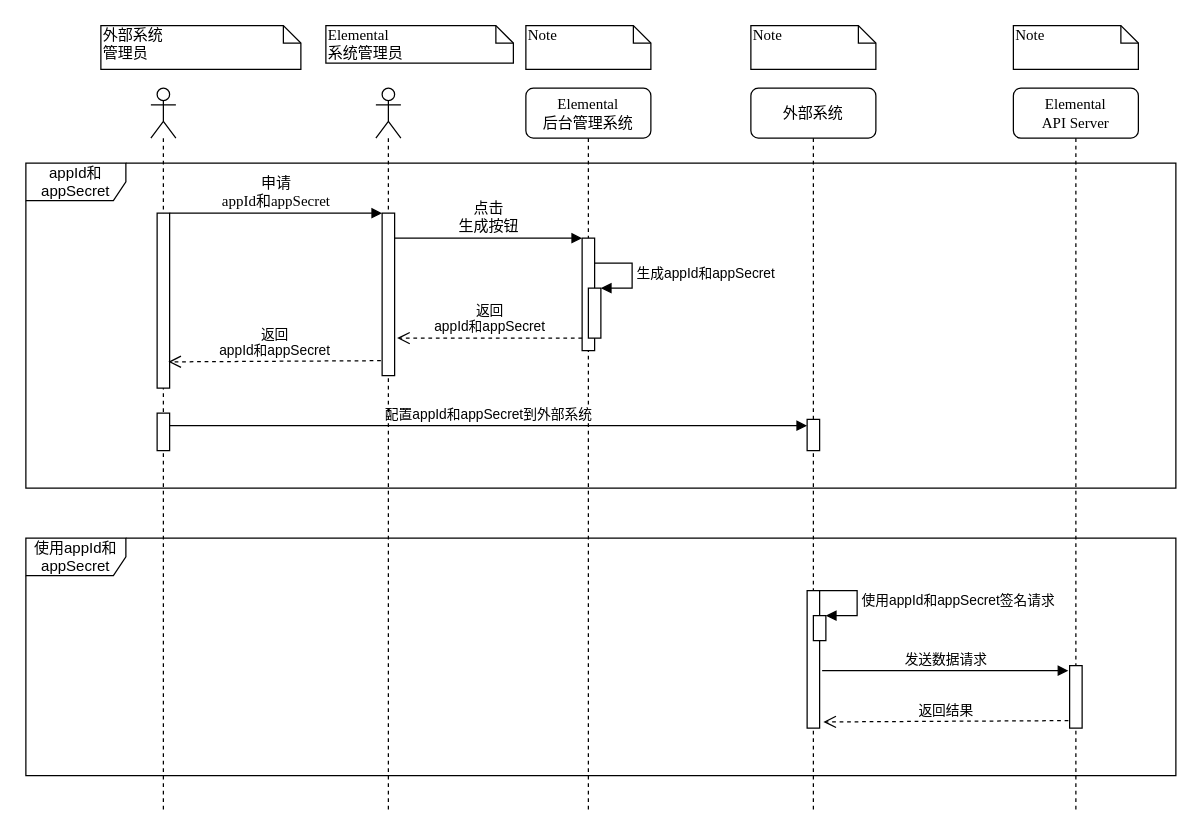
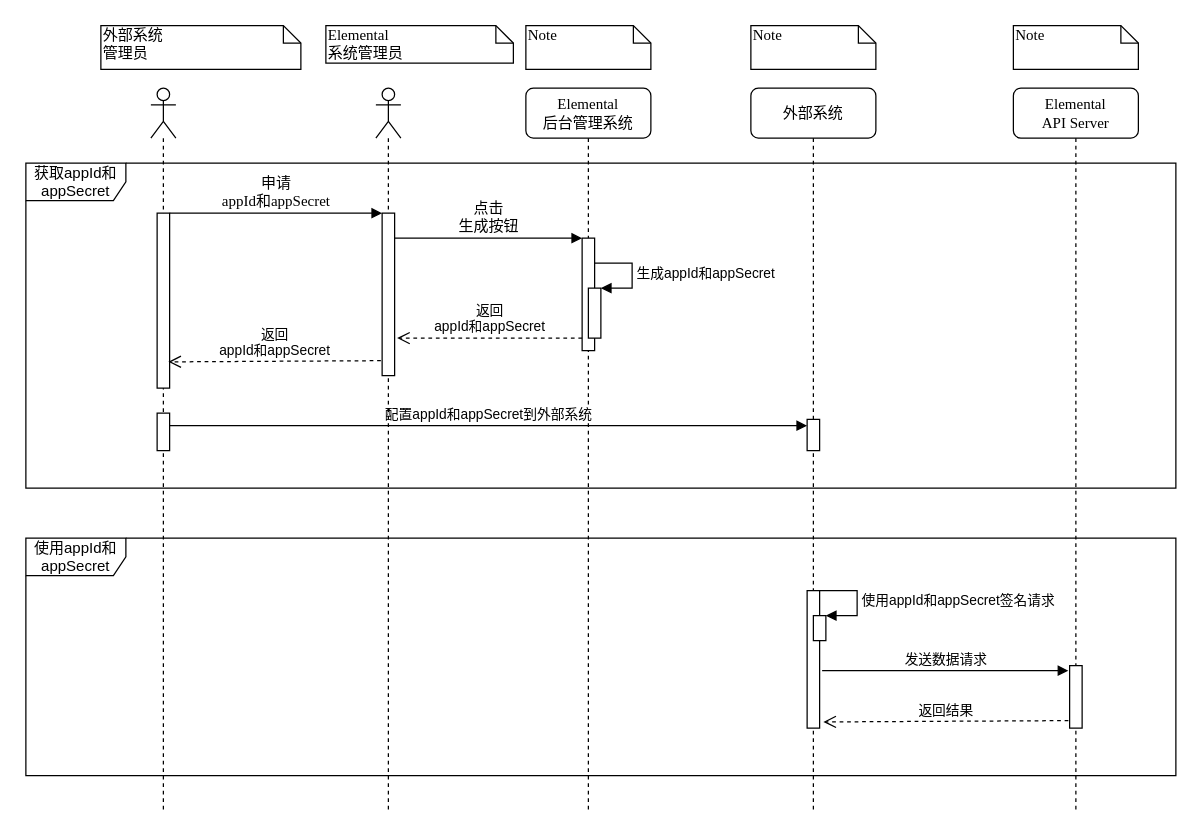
  <mxCell id="0" />
  <mxCell id="1" parent="0" />
  <mxCell id="2" value="&lt;span&gt;Elemental&lt;/span&gt;&lt;br&gt;&lt;span&gt;后台管理系统&lt;/span&gt;" style="shape=umlLifeline;perimeter=lifelinePerimeter;whiteSpace=wrap;html=1;container=1;collapsible=0;recursiveResize=0;outlineConnect=0;rounded=1;shadow=0;comic=0;labelBackgroundColor=none;strokeWidth=1;fontFamily=Verdana;fontSize=12;align=center;" parent="1" vertex="1"><mxGeometry x="420" y="70" width="100" height="580" as="geometry" /></mxCell>
  <mxCell id="3" value="" style="html=1;points=[];perimeter=orthogonalPerimeter;rounded=0;shadow=0;comic=0;labelBackgroundColor=none;strokeWidth=1;fontFamily=Verdana;fontSize=12;align=center;" parent="2" vertex="1"><mxGeometry x="45" y="120" width="10" height="90" as="geometry" /></mxCell>
  <mxCell id="4" value="" style="html=1;points=[];perimeter=orthogonalPerimeter;" vertex="1" parent="2"><mxGeometry x="50" y="160" width="10" height="40" as="geometry" /></mxCell>
  <mxCell id="5" value="生成appId和appSecret" style="edgeStyle=orthogonalEdgeStyle;html=1;align=left;spacingLeft=2;endArrow=block;rounded=0;entryX=1;entryY=0;" edge="1" target="4" parent="2"><mxGeometry relative="1" as="geometry"><mxPoint x="55" y="140" as="sourcePoint" /><Array as="points"><mxPoint x="85" y="140" /></Array></mxGeometry></mxCell>
  <mxCell id="6" value="返回&lt;br&gt;appId和appSecret" style="html=1;verticalAlign=bottom;endArrow=open;dashed=1;endSize=8;rounded=0;entryX=1.2;entryY=0.769;entryDx=0;entryDy=0;entryPerimeter=0;" edge="1" parent="2" target="24"><mxGeometry relative="1" as="geometry"><mxPoint x="45" y="200" as="sourcePoint" /><mxPoint x="-35" y="200" as="targetPoint" /></mxGeometry></mxCell>
  <mxCell id="7" value="&lt;span&gt;外部系统&lt;/span&gt;" style="shape=umlLifeline;perimeter=lifelinePerimeter;whiteSpace=wrap;html=1;container=1;collapsible=0;recursiveResize=0;outlineConnect=0;rounded=1;shadow=0;comic=0;labelBackgroundColor=none;strokeWidth=1;fontFamily=Verdana;fontSize=12;align=center;" parent="1" vertex="1"><mxGeometry x="600" y="70" width="100" height="580" as="geometry" /></mxCell>
  <mxCell id="8" value="" style="html=1;points=[];perimeter=orthogonalPerimeter;" vertex="1" parent="7"><mxGeometry x="45" y="265" width="10" height="25" as="geometry" /></mxCell>
  <mxCell id="9" value="配置appId和appSecret到外部系统" style="html=1;verticalAlign=bottom;endArrow=block;rounded=0;exitX=1;exitY=0.333;exitDx=0;exitDy=0;exitPerimeter=0;" edge="1" parent="7" source="22"><mxGeometry width="80" relative="1" as="geometry"><mxPoint x="-450" y="270" as="sourcePoint" /><mxPoint x="45" y="270" as="targetPoint" /></mxGeometry></mxCell>
  <mxCell id="10" value="&lt;span&gt;Elemental&lt;/span&gt;&lt;br&gt;&lt;span&gt;API Server&lt;/span&gt;" style="shape=umlLifeline;perimeter=lifelinePerimeter;whiteSpace=wrap;html=1;container=1;collapsible=0;recursiveResize=0;outlineConnect=0;rounded=1;shadow=0;comic=0;labelBackgroundColor=none;strokeWidth=1;fontFamily=Verdana;fontSize=12;align=center;" parent="1" vertex="1"><mxGeometry x="810" y="70" width="100" height="580" as="geometry" /></mxCell>
  <mxCell id="11" value="" style="html=1;points=[];perimeter=orthogonalPerimeter;" vertex="1" parent="10"><mxGeometry x="45" y="462" width="10" height="50" as="geometry" /></mxCell>
  <mxCell id="12" value="" style="html=1;points=[];perimeter=orthogonalPerimeter;rounded=0;shadow=0;comic=0;labelBackgroundColor=none;strokeWidth=1;fontFamily=Verdana;fontSize=12;align=center;" parent="1" vertex="1"><mxGeometry x="645" y="472" width="10" height="110" as="geometry" /></mxCell>
  <mxCell id="13" value="申请&lt;br&gt;appId和appSecret" style="html=1;verticalAlign=bottom;endArrow=block;entryX=0;entryY=0;labelBackgroundColor=none;fontFamily=Verdana;fontSize=12;edgeStyle=elbowEdgeStyle;elbow=vertical;" parent="1" edge="1"><mxGeometry relative="1" as="geometry"><mxPoint x="135" y="170" as="sourcePoint" /><mxPoint x="305" y="170" as="targetPoint" /></mxGeometry></mxCell>
  <mxCell id="14" value="点击&lt;br&gt;生成按钮" style="html=1;verticalAlign=bottom;endArrow=block;entryX=0;entryY=0;labelBackgroundColor=none;fontFamily=Verdana;fontSize=12;edgeStyle=elbowEdgeStyle;elbow=vertical;" parent="1" target="3" edge="1"><mxGeometry relative="1" as="geometry"><mxPoint x="315" y="190" as="sourcePoint" /></mxGeometry></mxCell>
  <mxCell id="15" value="&lt;span style=&quot;font-family: &amp;#34;helvetica&amp;#34; ; text-align: center&quot;&gt;外部系统&lt;br&gt;管理员&lt;/span&gt;" style="shape=note;whiteSpace=wrap;html=1;size=14;verticalAlign=top;align=left;spacingTop=-6;rounded=0;shadow=0;comic=0;labelBackgroundColor=none;strokeWidth=1;fontFamily=Verdana;fontSize=12" parent="1" vertex="1"><mxGeometry x="80" y="20" width="160" height="35" as="geometry" /></mxCell>
  <mxCell id="16" value="&lt;span style=&quot;text-align: center&quot;&gt;Elemental&lt;/span&gt;&lt;br style=&quot;text-align: center&quot;&gt;&lt;span style=&quot;text-align: center&quot;&gt;系统管理员&lt;/span&gt;" style="shape=note;whiteSpace=wrap;html=1;size=14;verticalAlign=top;align=left;spacingTop=-6;rounded=0;shadow=0;comic=0;labelBackgroundColor=none;strokeWidth=1;fontFamily=Verdana;fontSize=12" parent="1" vertex="1"><mxGeometry x="260" y="20" width="150" height="30" as="geometry" /></mxCell>
  <mxCell id="17" value="Note" style="shape=note;whiteSpace=wrap;html=1;size=14;verticalAlign=top;align=left;spacingTop=-6;rounded=0;shadow=0;comic=0;labelBackgroundColor=none;strokeWidth=1;fontFamily=Verdana;fontSize=12" parent="1" vertex="1"><mxGeometry x="420" y="20" width="100" height="35" as="geometry" /></mxCell>
  <mxCell id="18" value="Note" style="shape=note;whiteSpace=wrap;html=1;size=14;verticalAlign=top;align=left;spacingTop=-6;rounded=0;shadow=0;comic=0;labelBackgroundColor=none;strokeWidth=1;fontFamily=Verdana;fontSize=12" parent="1" vertex="1"><mxGeometry x="600" y="20" width="100" height="35" as="geometry" /></mxCell>
  <mxCell id="19" value="Note" style="shape=note;whiteSpace=wrap;html=1;size=14;verticalAlign=top;align=left;spacingTop=-6;rounded=0;shadow=0;comic=0;labelBackgroundColor=none;strokeWidth=1;fontFamily=Verdana;fontSize=12" parent="1" vertex="1"><mxGeometry x="810" y="20" width="100" height="35" as="geometry" /></mxCell>
  <mxCell id="20" value="" style="shape=umlLifeline;participant=umlActor;perimeter=lifelinePerimeter;whiteSpace=wrap;html=1;container=1;collapsible=0;recursiveResize=0;verticalAlign=top;spacingTop=36;outlineConnect=0;" vertex="1" parent="1"><mxGeometry x="120" y="70" width="20" height="580" as="geometry" /></mxCell>
  <mxCell id="21" value="" style="html=1;points=[];perimeter=orthogonalPerimeter;" vertex="1" parent="20"><mxGeometry x="5" y="100" width="10" height="140" as="geometry" /></mxCell>
  <mxCell id="22" value="" style="html=1;points=[];perimeter=orthogonalPerimeter;" vertex="1" parent="20"><mxGeometry x="5" y="260" width="10" height="30" as="geometry" /></mxCell>
  <mxCell id="23" value="" style="shape=umlLifeline;participant=umlActor;perimeter=lifelinePerimeter;whiteSpace=wrap;html=1;container=1;collapsible=0;recursiveResize=0;verticalAlign=top;spacingTop=36;outlineConnect=0;" vertex="1" parent="1"><mxGeometry x="300" y="70" width="20" height="580" as="geometry" /></mxCell>
  <mxCell id="24" value="" style="html=1;points=[];perimeter=orthogonalPerimeter;" vertex="1" parent="23"><mxGeometry x="5" y="100" width="10" height="130" as="geometry" /></mxCell>
  <mxCell id="25" value="返回&lt;br&gt;appId和appSecret" style="html=1;verticalAlign=bottom;endArrow=open;dashed=1;endSize=8;rounded=0;entryX=0.9;entryY=0.85;entryDx=0;entryDy=0;entryPerimeter=0;exitX=-0.1;exitY=0.908;exitDx=0;exitDy=0;exitPerimeter=0;" edge="1" parent="1" source="24" target="21"><mxGeometry relative="1" as="geometry"><mxPoint x="300" y="289" as="sourcePoint" /><mxPoint x="220" y="290" as="targetPoint" /></mxGeometry></mxCell>
  <mxCell id="26" value="" style="html=1;points=[];perimeter=orthogonalPerimeter;" vertex="1" parent="1"><mxGeometry x="650" y="492" width="10" height="20" as="geometry" /></mxCell>
  <mxCell id="27" value="使用appId和appSecret签名请求" style="edgeStyle=orthogonalEdgeStyle;html=1;align=left;spacingLeft=2;endArrow=block;rounded=0;entryX=1;entryY=0;" edge="1" target="26" parent="1"><mxGeometry relative="1" as="geometry"><mxPoint x="655" y="472" as="sourcePoint" /><Array as="points"><mxPoint x="685" y="472" /></Array></mxGeometry></mxCell>
  <mxCell id="28" value="发送数据请求" style="html=1;verticalAlign=bottom;endArrow=block;rounded=0;exitX=1.2;exitY=0.582;exitDx=0;exitDy=0;exitPerimeter=0;entryX=-0.1;entryY=0.08;entryDx=0;entryDy=0;entryPerimeter=0;" edge="1" parent="1" source="12" target="11"><mxGeometry width="80" relative="1" as="geometry"><mxPoint x="655" y="522" as="sourcePoint" /><mxPoint x="850" y="536" as="targetPoint" /></mxGeometry></mxCell>
  <mxCell id="29" value="返回结果" style="html=1;verticalAlign=bottom;endArrow=open;dashed=1;endSize=8;rounded=0;exitX=-0.1;exitY=0.88;exitDx=0;exitDy=0;exitPerimeter=0;entryX=1.3;entryY=0.955;entryDx=0;entryDy=0;entryPerimeter=0;" edge="1" parent="1" source="11" target="12"><mxGeometry relative="1" as="geometry"><mxPoint x="855" y="566" as="sourcePoint" /><mxPoint x="660" y="576" as="targetPoint" /></mxGeometry></mxCell>
- <mxCell id="30" value="appId和appSecret" style="shape=umlFrame;whiteSpace=wrap;html=1;width=80;height=30;" vertex="1" parent="1"><mxGeometry y="130" width="920" height="260" as="geometry" x="20" /></mxCell>
+ <mxCell id="30" value="获取appId和appSecret" style="shape=umlFrame;whiteSpace=wrap;html=1;width=80;height=30;" vertex="1" parent="1"><mxGeometry y="130" width="920" height="260" as="geometry" x="20" /></mxCell>
  <mxCell id="31" value="使用appId和appSecret" style="shape=umlFrame;whiteSpace=wrap;html=1;width=80;height=30;" vertex="1" parent="1"><mxGeometry y="430" width="920" height="190" as="geometry" x="20" /></mxCell>
